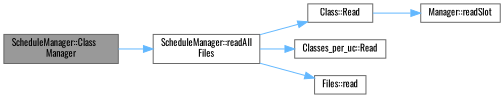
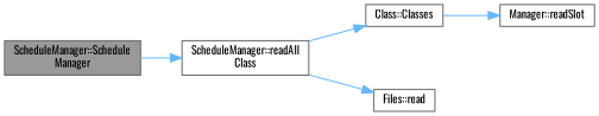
  digraph {
    fontname=Oswald
    rankdir=LR
    node [color=grey40 fillcolor=white fontname=Oswald fontsize=10 shape=box style=filled]
    edge [color=steelblue1 fontname=Oswald fontsize=10 labelfontname=Helvetica labelfontsize=10 style=solid]
-   n1 [color=gray40 fillcolor=grey60 fontcolor=black height=0.2 label="ScheduleManager::Class\lManager" width=0.4]
-   n2 [height=0.2 label="ScheduleManager::readAll\lFiles" width=0.4]
-   n3 [height=0.2 label="Class::Read" width=0.4]
-   n4 [height=0.2 label="Classes_per_uc::Read" width=0.4]
+   n1 [color=gray40 fillcolor=grey60 fontcolor=black height=0.2 label="ScheduleManager::Schedule\lManager" width=0.4]
+   n2 [height=0.2 label="ScheduleManager::readAll\lClass" width=0.4]
+   n3 [height=0.2 label="Class::Classes" width=0.4]
    n5 [height=0.2 label="Files::read" width=0.4]
    n6 [height=0.2 label="Manager::readSlot" width=0.4]
    n1 -> n2
    n2 -> n3
-   n2 -> n4
    n2 -> n5
    n3 -> n6
  }
